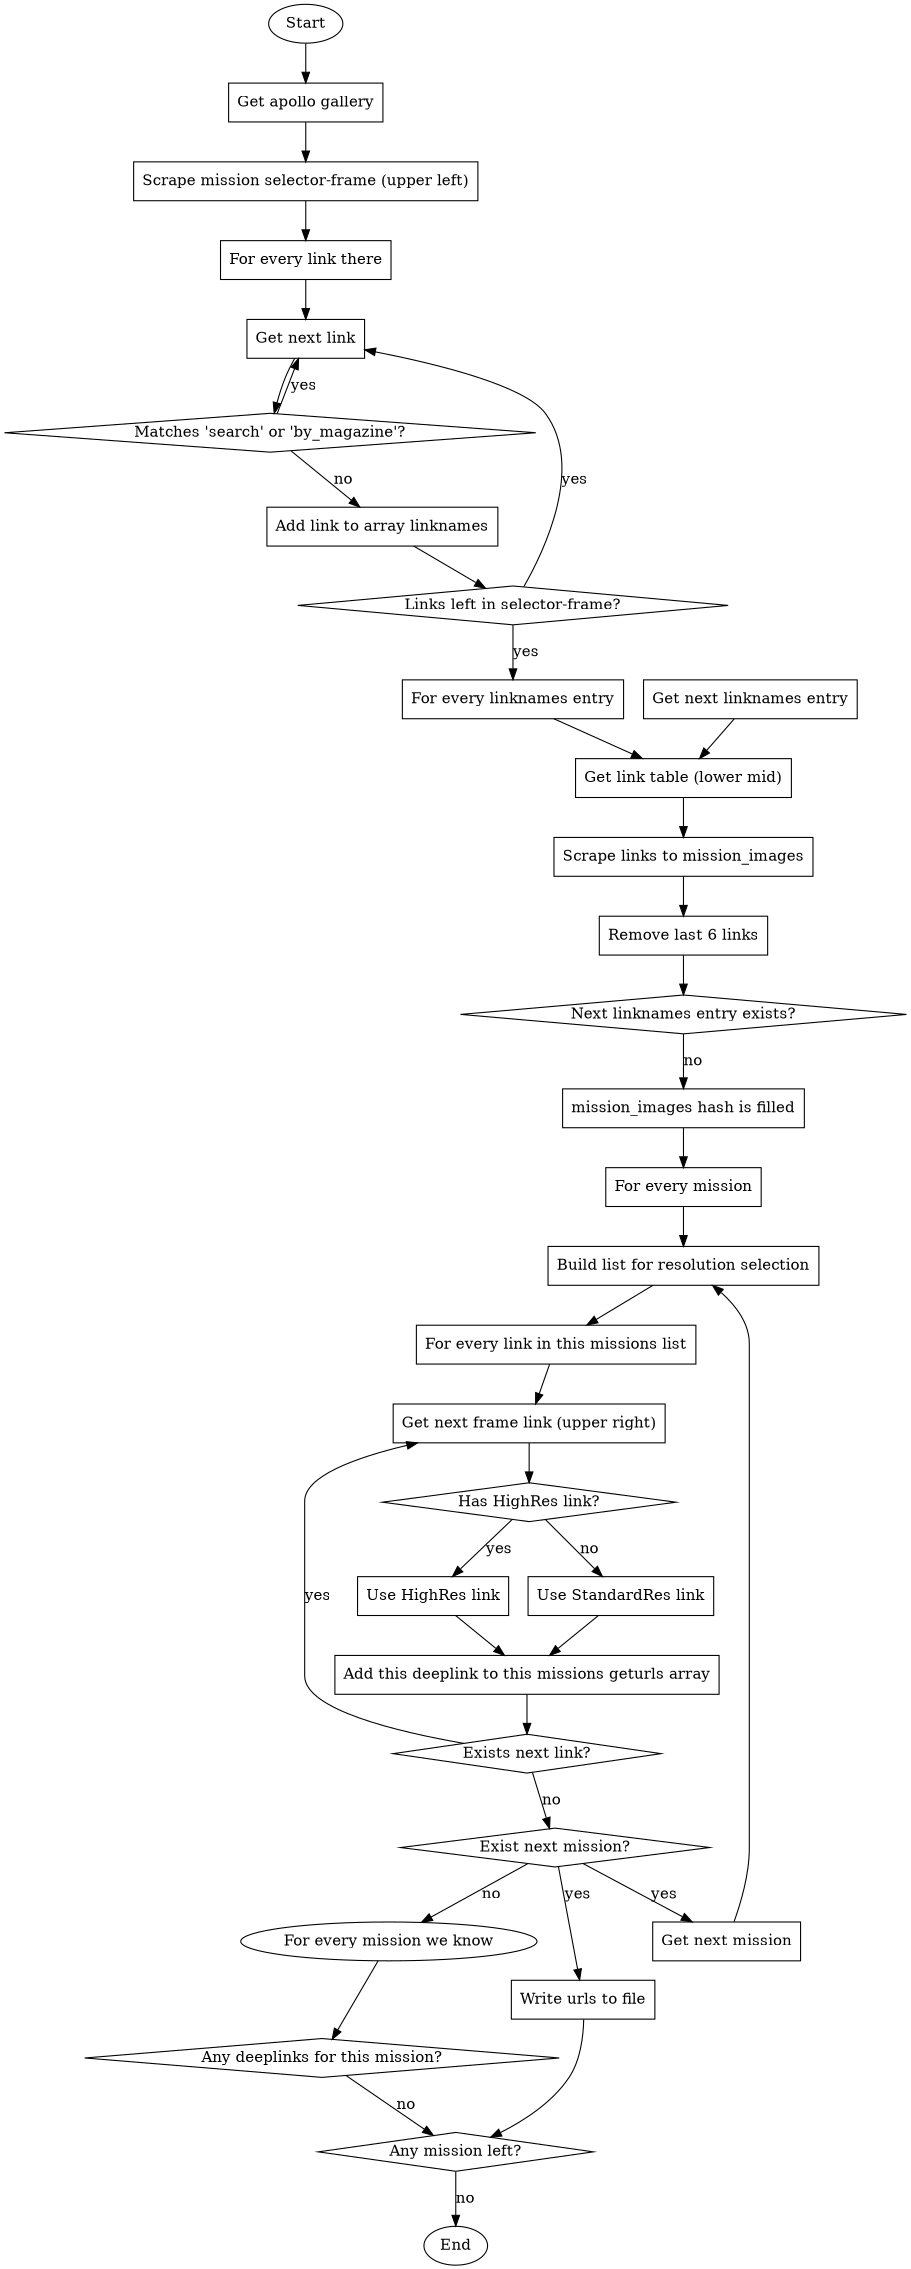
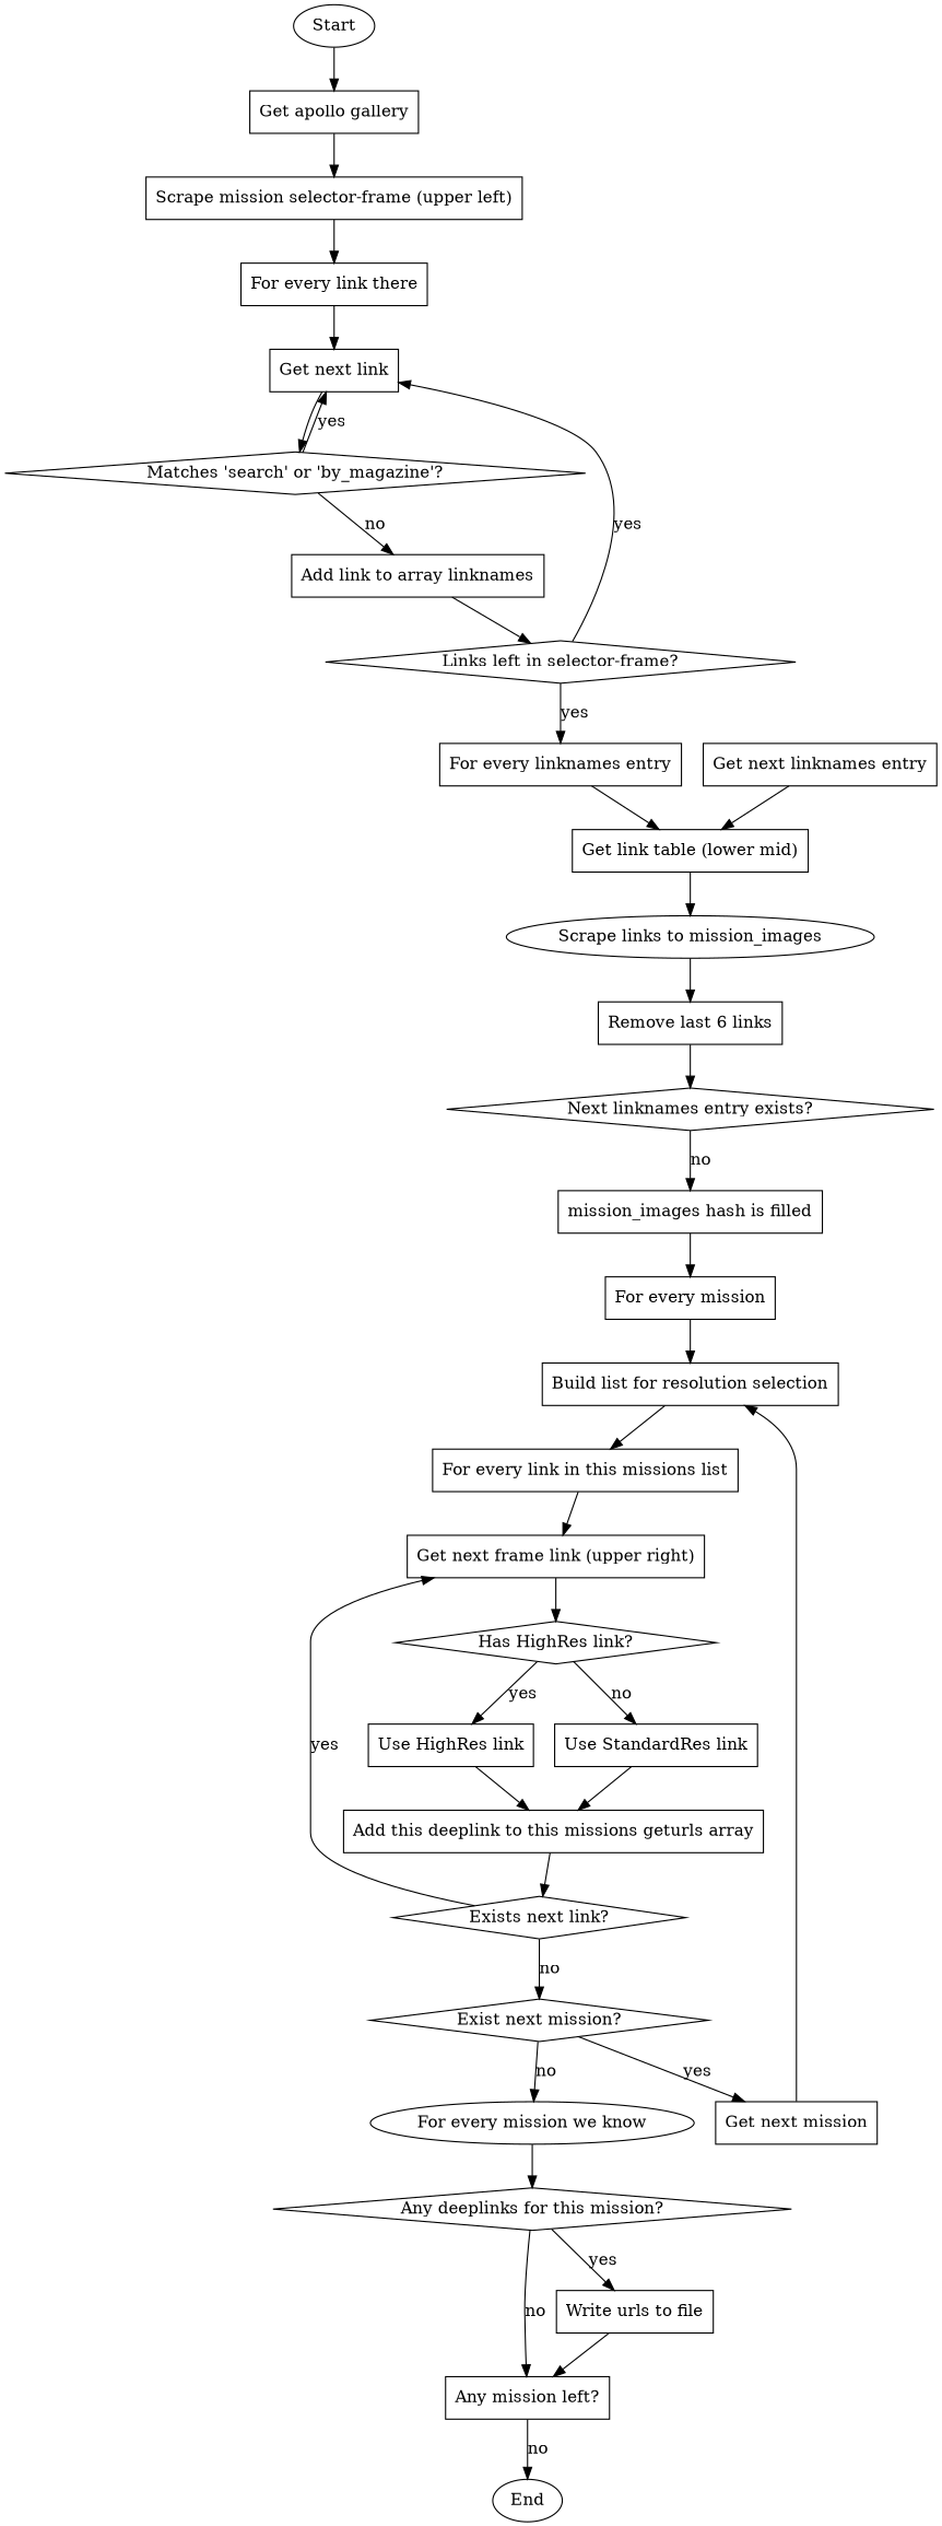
  digraph {
    node [shape=box]
    Start [shape=ellipse]
    "Get apollo gallery"
    "Scrape mission selector-frame (upper left)"
    "For every link there"
    "Get next link"
    "Matches 'search' or 'by_magazine'?" [shape=diamond]
    "Add link to array linknames"
    "Links left in selector-frame?" [shape=diamond]
    "For every linknames entry"
    "Get link table (lower mid)"
-   "Scrape links to mission_images"
+   "Scrape links to mission_images" [shape=ellipse]
    "Remove last 6 links"
    "Next linknames entry exists?" [shape=diamond]
    "mission_images hash is filled"
    "Get next linknames entry"
    "For every mission"
    "Build list for resolution selection"
    "For every link in this missions list"
    "Get next frame link (upper right)"
    "Has HighRes link?" [shape=diamond]
    "Use HighRes link"
    "Use StandardRes link"
    "Add this deeplink to this missions geturls array"
    "Exists next link?" [shape=diamond]
    "Exist next mission?" [shape=diamond]
    "Get next mission"
    "For every mission we know" [shape=ellipse]
    "Any deeplinks for this mission?" [shape=diamond]
-   "Any mission left?" [shape=diamond]
+   "Any mission left?"
    "Write urls to file"
    End [shape=ellipse]
    Start -> "Get apollo gallery"
    "Get apollo gallery" -> "Scrape mission selector-frame (upper left)"
    "Scrape mission selector-frame (upper left)" -> "For every link there"
    "For every link there" -> "Get next link"
    "Get next link" -> "Matches 'search' or 'by_magazine'?"
    "Matches 'search' or 'by_magazine'?" -> "Get next link" [label=yes]
    "Matches 'search' or 'by_magazine'?" -> "Add link to array linknames" [label=no]
    "Add link to array linknames" -> "Links left in selector-frame?"
    "Links left in selector-frame?" -> "Get next link" [label=yes]
    "Links left in selector-frame?" -> "For every linknames entry" [label=yes]
    "For every linknames entry" -> "Get link table (lower mid)"
    "Get link table (lower mid)" -> "Scrape links to mission_images"
    "Scrape links to mission_images" -> "Remove last 6 links"
    "Remove last 6 links" -> "Next linknames entry exists?"
    "Next linknames entry exists?" -> "mission_images hash is filled" [label=no]
    "mission_images hash is filled" -> "For every mission"
    "Get next linknames entry" -> "Get link table (lower mid)"
    "For every mission" -> "Build list for resolution selection"
    "Build list for resolution selection" -> "For every link in this missions list"
    "For every link in this missions list" -> "Get next frame link (upper right)"
    "Get next frame link (upper right)" -> "Has HighRes link?"
    "Has HighRes link?" -> "Use HighRes link" [label=yes]
    "Has HighRes link?" -> "Use StandardRes link" [label=no]
    "Use HighRes link" -> "Add this deeplink to this missions geturls array"
    "Use StandardRes link" -> "Add this deeplink to this missions geturls array"
    "Add this deeplink to this missions geturls array" -> "Exists next link?"
    "Exists next link?" -> "Get next frame link (upper right)" [label=yes]
    "Exists next link?" -> "Exist next mission?" [label=no]
    "Exist next mission?" -> "Get next mission" [label=yes]
    "Exist next mission?" -> "For every mission we know" [label=no]
    "Get next mission" -> "Build list for resolution selection"
    "For every mission we know" -> "Any deeplinks for this mission?"
    "Any deeplinks for this mission?" -> "Any mission left?" [label=no]
-   "Exist next mission?" -> "Write urls to file" [label=yes]
+   "Any deeplinks for this mission?" -> "Write urls to file" [label=yes]
    "Any mission left?" -> End [label=no]
    "Write urls to file" -> "Any mission left?"
  }
